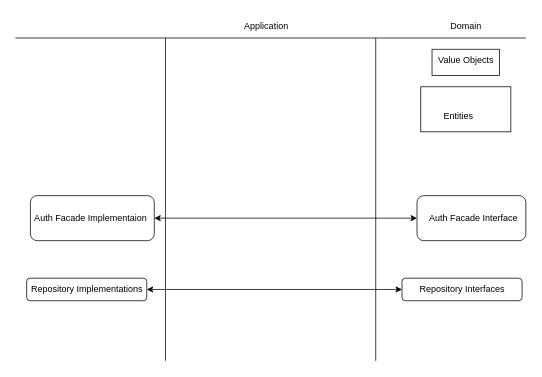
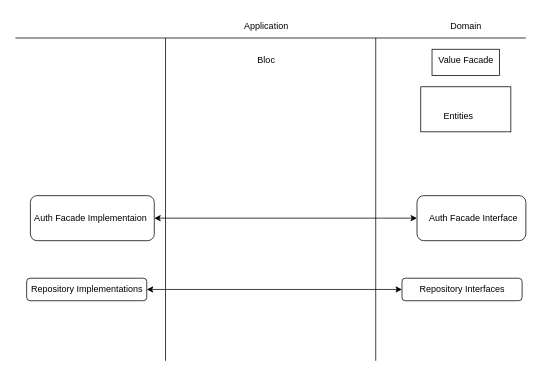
  <mxCell id="0" />
  <mxCell id="1" parent="0" />
  <mxCell id="2" value="Domain" style="text;html=1;align=center;verticalAlign=middle;resizable=0;points=[];autosize=1;strokeColor=none;fillColor=none;" parent="1" vertex="1"><mxGeometry x="590" y="20" width="60" height="30" as="geometry" /></mxCell>
  <mxCell id="3" value="Application" style="text;html=1;align=center;verticalAlign=middle;resizable=0;points=[];autosize=1;strokeColor=none;fillColor=none;" parent="1" vertex="1"><mxGeometry x="314" y="20" width="80" height="30" as="geometry" /></mxCell>
  <mxCell id="4" value="" style="endArrow=none;html=1;rounded=0;" parent="1" edge="1"><mxGeometry width="50" height="50" relative="1" as="geometry"><mxPoint x="20" y="50" as="sourcePoint" /><mxPoint x="700" y="50" as="targetPoint" /></mxGeometry></mxCell>
  <mxCell id="5" value="" style="endArrow=none;html=1;rounded=0;" parent="1" edge="1"><mxGeometry width="50" height="50" relative="1" as="geometry"><mxPoint x="220" y="50" as="sourcePoint" /><mxPoint x="220" y="480" as="targetPoint" /></mxGeometry></mxCell>
  <mxCell id="6" value="" style="endArrow=none;html=1;rounded=0;" parent="1" edge="1"><mxGeometry width="50" height="50" relative="1" as="geometry"><mxPoint x="500" y="50" as="sourcePoint" /><mxPoint x="500" y="480" as="targetPoint" /></mxGeometry></mxCell>
- <mxCell id="8" value="Value Objects" style="text;html=1;align=center;verticalAlign=middle;resizable=0;points=[];autosize=1;strokeColor=none;fillColor=none;" parent="1" vertex="1"><mxGeometry x="570" y="65" width="100" height="30" as="geometry" /></mxCell>
+ <mxCell id="7" value="Bloc" style="text;html=1;align=center;verticalAlign=middle;resizable=0;points=[];autosize=1;strokeColor=none;fillColor=none;" parent="1" vertex="1"><mxGeometry x="329" y="65" width="50" height="30" as="geometry" /></mxCell>
+ <mxCell id="8" value="Value Facade" style="text;html=1;align=center;verticalAlign=middle;resizable=0;points=[];autosize=1;strokeColor=none;fillColor=none;" parent="1" vertex="1"><mxGeometry x="570" y="65" width="100" height="30" as="geometry" /></mxCell>
  <mxCell id="9" value="Entities" style="text;html=1;align=center;verticalAlign=middle;resizable=0;points=[];autosize=1;strokeColor=none;fillColor=none;" parent="1" vertex="1"><mxGeometry x="580" y="140" width="60" height="30" as="geometry" /></mxCell>
  <mxCell id="10" value="Repository Implementations" style="text;html=1;align=center;verticalAlign=middle;resizable=0;points=[];autosize=1;strokeColor=none;fillColor=none;" parent="1" vertex="1"><mxGeometry x="30" y="370" width="170" height="30" as="geometry" /></mxCell>
  <mxCell id="11" value="" style="rounded=1;whiteSpace=wrap;html=1;fillColor=none;" parent="1" vertex="1"><mxGeometry x="35" y="370" width="160" height="30" as="geometry" /></mxCell>
  <mxCell id="12" value="Repository Interfaces" style="text;html=1;align=center;verticalAlign=middle;resizable=0;points=[];autosize=1;strokeColor=none;fillColor=none;" parent="1" vertex="1"><mxGeometry x="545" y="370" width="140" height="30" as="geometry" /></mxCell>
  <mxCell id="13" value="" style="rounded=1;whiteSpace=wrap;html=1;fillColor=none;" parent="1" vertex="1"><mxGeometry x="535" y="370" width="160" height="30" as="geometry" /></mxCell>
  <mxCell id="14" value="" style="endArrow=classic;startArrow=classic;html=1;rounded=0;entryX=0;entryY=0.5;entryDx=0;entryDy=0;" parent="1" source="11" target="13" edge="1"><mxGeometry width="50" height="50" relative="1" as="geometry"><mxPoint x="320" y="240" as="sourcePoint" /><mxPoint x="370" y="190" as="targetPoint" /></mxGeometry></mxCell>
  <mxCell id="15" value="Auth Facade Interface" style="text;html=1;align=center;verticalAlign=middle;resizable=0;points=[];autosize=1;strokeColor=none;fillColor=none;" parent="1" vertex="1"><mxGeometry x="560" y="275" width="140" height="30" as="geometry" /></mxCell>
  <mxCell id="16" value="" style="rounded=1;whiteSpace=wrap;html=1;fillColor=none;" parent="1" vertex="1"><mxGeometry x="555" y="260" width="145" height="60" as="geometry" /></mxCell>
  <mxCell id="17" value="Auth Facade Implementaion" style="text;html=1;align=center;verticalAlign=middle;resizable=0;points=[];autosize=1;strokeColor=none;fillColor=none;" parent="1" vertex="1"><mxGeometry x="35" y="275" width="170" height="30" as="geometry" /></mxCell>
  <mxCell id="18" value="" style="rounded=1;whiteSpace=wrap;html=1;fillColor=none;" parent="1" vertex="1"><mxGeometry x="40" y="260" width="165" height="60" as="geometry" /></mxCell>
  <mxCell id="19" value="" style="endArrow=classic;startArrow=classic;html=1;rounded=0;exitX=1;exitY=0.5;exitDx=0;exitDy=0;entryX=0;entryY=0.5;entryDx=0;entryDy=0;" parent="1" source="18" target="16" edge="1"><mxGeometry width="50" height="50" relative="1" as="geometry"><mxPoint x="320" y="240" as="sourcePoint" /><mxPoint x="370" y="190" as="targetPoint" /></mxGeometry></mxCell>
  <mxCell id="20" value="" style="rounded=0;whiteSpace=wrap;html=1;fillColor=none;" vertex="1" parent="1"><mxGeometry x="560" y="115" width="120" height="60" as="geometry" /></mxCell>
  <mxCell id="21" value="" style="rounded=0;whiteSpace=wrap;html=1;fillColor=none;" vertex="1" parent="1"><mxGeometry x="575" y="65" width="90" height="35" as="geometry" /></mxCell>
